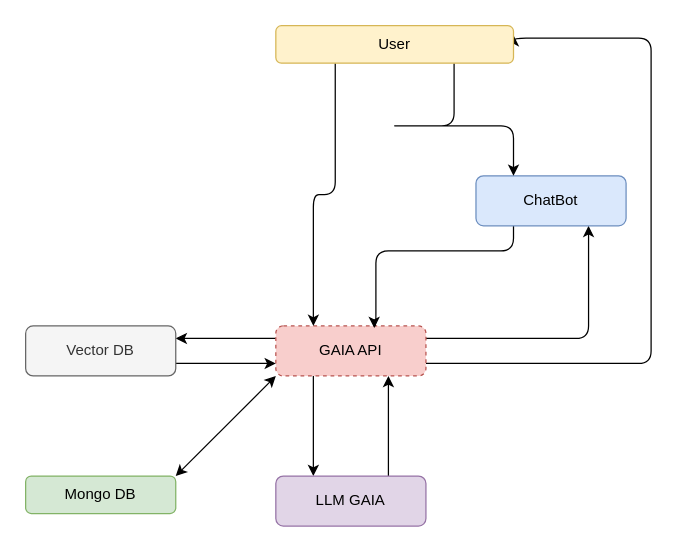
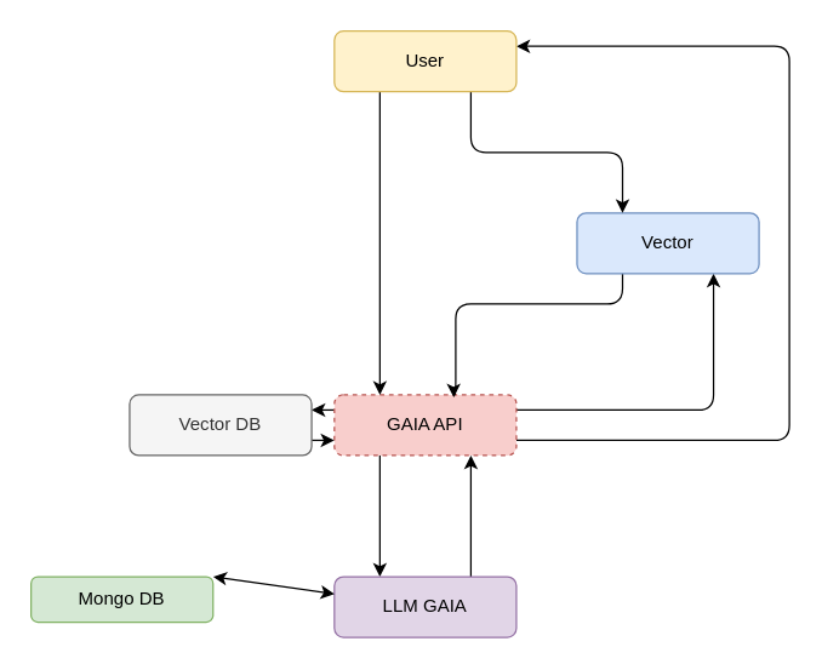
  <mxCell id="0" />
  <mxCell id="1" parent="0" />
  <mxCell id="2" style="edgeStyle=orthogonalEdgeStyle;rounded=0;orthogonalLoop=1;jettySize=auto;html=1;exitX=0;exitY=0.25;exitDx=0;exitDy=0;entryX=1;entryY=0.25;entryDx=0;entryDy=0;" parent="1" source="6" target="13" edge="1"><mxGeometry relative="1" as="geometry" /></mxCell>
  <mxCell id="3" style="edgeStyle=orthogonalEdgeStyle;rounded=0;orthogonalLoop=1;jettySize=auto;html=1;exitX=0.25;exitY=1;exitDx=0;exitDy=0;entryX=0.25;entryY=0;entryDx=0;entryDy=0;" parent="1" source="6" target="15" edge="1"><mxGeometry relative="1" as="geometry" /></mxCell>
  <mxCell id="4" style="edgeStyle=orthogonalEdgeStyle;rounded=1;orthogonalLoop=1;jettySize=auto;html=1;exitX=1;exitY=0.25;exitDx=0;exitDy=0;entryX=0.75;entryY=1;entryDx=0;entryDy=0;curved=0;" parent="1" source="6" target="8" edge="1"><mxGeometry relative="1" as="geometry"><Array as="points"><mxPoint x="470" y="270" /></Array></mxGeometry></mxCell>
  <mxCell id="5" style="edgeStyle=orthogonalEdgeStyle;rounded=1;orthogonalLoop=1;jettySize=auto;html=1;exitX=1;exitY=0.75;exitDx=0;exitDy=0;entryX=1;entryY=0.25;entryDx=0;entryDy=0;curved=0;" parent="1" source="6" target="11" edge="1"><mxGeometry relative="1" as="geometry"><Array as="points"><mxPoint x="520" y="290" /><mxPoint x="520" y="30" /></Array></mxGeometry></mxCell>
  <mxCell id="6" value="GAIA API" style="rounded=1;whiteSpace=wrap;html=1;fillColor=#f8cecc;strokeColor=#b85450;fontColor=#000000;dashed=1;" parent="1" vertex="1"><mxGeometry x="220" y="260" width="120" height="40" as="geometry" /></mxCell>
  <mxCell id="7" style="edgeStyle=orthogonalEdgeStyle;rounded=1;orthogonalLoop=1;jettySize=auto;html=1;curved=0;entryX=0.656;entryY=0.042;entryDx=0;entryDy=0;exitX=0.25;exitY=1;exitDx=0;exitDy=0;entryPerimeter=0;" parent="1" source="8" target="6" edge="1"><mxGeometry relative="1" as="geometry"><mxPoint x="410" y="180" as="sourcePoint" /><Array as="points"><mxPoint x="410" y="200" /><mxPoint x="300" y="200" /><mxPoint x="300" y="260" /><mxPoint x="299" y="260" /></Array></mxGeometry></mxCell>
- <mxCell id="8" value="ChatBot" style="rounded=1;whiteSpace=wrap;html=1;fillColor=#dae8fc;strokeColor=#6c8ebf;fontColor=#000000;" parent="1" vertex="1"><mxGeometry x="380" y="140" width="120" height="40" as="geometry" /></mxCell>
+ <mxCell id="8" value="Vector" style="rounded=1;whiteSpace=wrap;html=1;fillColor=#dae8fc;strokeColor=#6c8ebf;fontColor=#000000;" parent="1" vertex="1"><mxGeometry x="380" y="140" width="120" height="40" as="geometry" /></mxCell>
  <mxCell id="9" style="edgeStyle=orthogonalEdgeStyle;rounded=1;orthogonalLoop=1;jettySize=auto;html=1;exitX=0.75;exitY=1;exitDx=0;exitDy=0;curved=0;" parent="1" source="11" edge="1"><mxGeometry relative="1" as="geometry"><mxPoint x="410" y="140" as="targetPoint" /><Array as="points"><mxPoint x="310" y="100" /><mxPoint x="410" y="100" /><mxPoint x="410" y="140" /></Array></mxGeometry></mxCell>
  <mxCell id="10" style="edgeStyle=orthogonalEdgeStyle;rounded=1;orthogonalLoop=1;jettySize=auto;html=1;exitX=0.25;exitY=1;exitDx=0;exitDy=0;entryX=0.25;entryY=0;entryDx=0;entryDy=0;curved=0;" parent="1" source="11" target="6" edge="1"><mxGeometry relative="1" as="geometry"><mxPoint x="240" y="60" as="sourcePoint" /><mxPoint x="240" y="260" as="targetPoint" /></mxGeometry></mxCell>
- <mxCell id="11" value="User" style="rounded=1;whiteSpace=wrap;html=1;fillColor=#fff2cc;strokeColor=#d6b656;fontColor=#000000;" parent="1" vertex="1"><mxGeometry x="220" y="20" width="190" height="30" as="geometry" /></mxCell>
+ <mxCell id="11" value="User" style="rounded=1;whiteSpace=wrap;html=1;fillColor=#fff2cc;strokeColor=#d6b656;fontColor=#000000;" parent="1" vertex="1"><mxGeometry x="220" y="20" width="120" height="40" as="geometry" /></mxCell>
  <mxCell id="12" style="edgeStyle=orthogonalEdgeStyle;rounded=0;orthogonalLoop=1;jettySize=auto;html=1;exitX=1;exitY=0.75;exitDx=0;exitDy=0;entryX=0;entryY=0.75;entryDx=0;entryDy=0;" parent="1" source="13" target="6" edge="1"><mxGeometry relative="1" as="geometry" /></mxCell>
- <mxCell id="13" value="Vector DB" style="rounded=1;whiteSpace=wrap;html=1;fillColor=#f5f5f5;fontColor=#333333;strokeColor=#666666;" parent="1" vertex="1"><mxGeometry x="20" y="260" width="120" height="40" as="geometry" /></mxCell>
+ <mxCell id="13" value="Vector DB" style="rounded=1;whiteSpace=wrap;html=1;fillColor=#f5f5f5;fontColor=#333333;strokeColor=#666666;" parent="1" vertex="1"><mxGeometry x="85" y="260" width="120" height="40" as="geometry" /></mxCell>
  <mxCell id="14" style="edgeStyle=orthogonalEdgeStyle;rounded=0;orthogonalLoop=1;jettySize=auto;html=1;exitX=0.75;exitY=0;exitDx=0;exitDy=0;entryX=0.75;entryY=1;entryDx=0;entryDy=0;" parent="1" source="15" target="6" edge="1"><mxGeometry relative="1" as="geometry" /></mxCell>
  <mxCell id="15" value="LLM GAIA" style="rounded=1;whiteSpace=wrap;html=1;fillColor=#e1d5e7;strokeColor=#9673a6;fontColor=#000000;" parent="1" vertex="1"><mxGeometry x="220" y="380" width="120" height="40" as="geometry" /></mxCell>
- <mxCell id="16" style="rounded=1;orthogonalLoop=1;jettySize=auto;html=1;curved=0;startArrow=classic;startFill=1;entryX=0;entryY=1;entryDx=0;entryDy=0;exitX=1;exitY=0;exitDx=0;exitDy=0;" parent="1" source="17" target="6" edge="1"><mxGeometry relative="1" as="geometry" /></mxCell>
+ <mxCell id="16" style="rounded=1;orthogonalLoop=1;jettySize=auto;html=1;curved=0;startArrow=classic;startFill=1;exitX=1;exitY=0;exitDx=0;exitDy=0;" parent="1" source="17" target="15" edge="1"><mxGeometry relative="1" as="geometry" /></mxCell>
  <mxCell id="17" value="Mongo DB" style="rounded=1;whiteSpace=wrap;html=1;fillColor=#d5e8d4;strokeColor=#82b366;fontColor=#000000;" parent="1" vertex="1"><mxGeometry x="20" y="380" width="120" height="30" as="geometry" /></mxCell>
